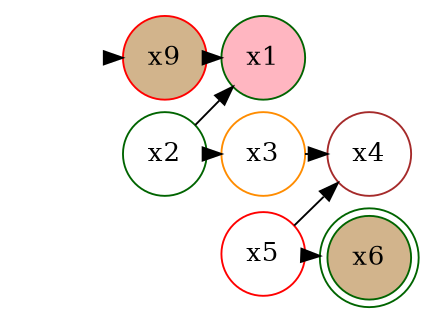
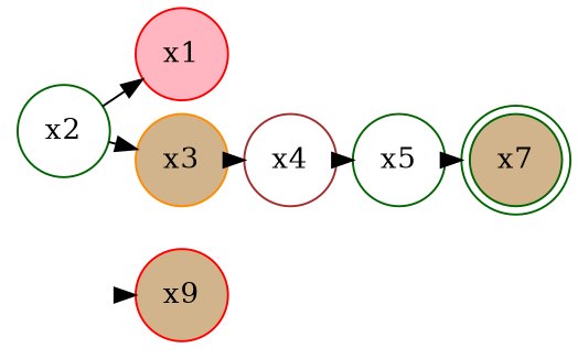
  digraph {
    nodesep=0.1
    rankdir=LR
    ranksep=0.01
    node [shape=circle style=filled color=darkgreen fillcolor=tan]
    init [style=invis color="" fillcolor=""]
    n2 [color=red label=x9]
-   x1 [fillcolor=lightpink]
-   x6 [shape=doublecircle]
+   x1 [color=red fillcolor=lightpink]
+   x6 [shape=doublecircle label=x7]
    x2 [fillcolor=white]
-   x3 [color=darkorange fillcolor=white]
+   x3 [color=darkorange]
    x4 [color=brown fillcolor=white]
-   x5 [color=red fillcolor=white]
+   x5 [fillcolor=white]
    subgraph sub_1 {
      rank=same
    }
    init -> n2
-   n2 -> x1 [texlbl="\scriptsize ⬇1,\{1\}"]
    x2 -> x1 [texlbl="\scriptsize ⬆2,\{1\}"]
    x2 -> x3 [texlbl="\scriptsize ⬇2,\{1\}"]
    x3 -> x4 [texlbl="\scriptsize ⬆3,\{1\}"]
-   x5 -> x4 [texlbl="\scriptsize ⬇3,\{1\}"]
+   x4 -> x5 [texlbl="\scriptsize ⬇3,\{1\}"]
    x5 -> x6 [texlbl="\scriptsize ⬆1,\{1\}"]
  }
